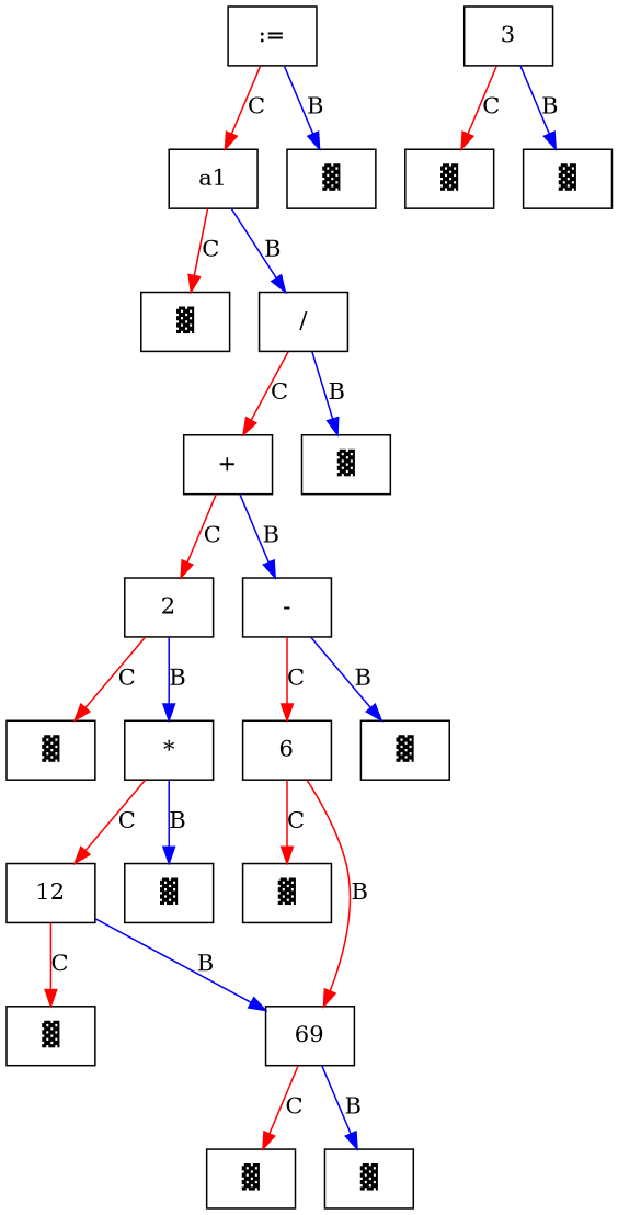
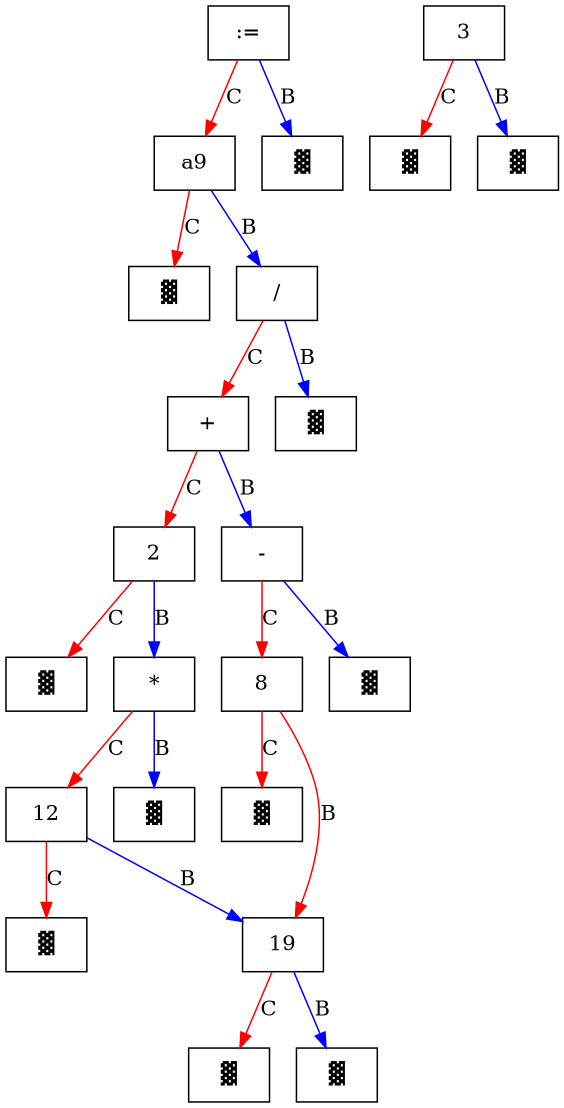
  digraph {
    node [shape=box]
    edge [color=red]
    n1 [label=":="]
-   n2 [label=a1]
+   n2 [label=a9]
    n3 [label="▓"]
    n4 [label="▓"]
    n5 [label="/"]
    n6 [label="+"]
    n7 [label="▓"]
    n8 [label=2]
    n9 [label="-"]
    n10 [label="▓"]
    n11 [label="*"]
-   n12 [label=6]
+   n12 [label=8]
    n13 [label="▓"]
    n14 [label=12]
    n15 [label="▓"]
    n16 [label="▓"]
-   n17 [label=69]
+   n17 [label=19]
    n18 [label="▓"]
    n19 [label="▓"]
    n20 [label="▓"]
    n21 [label=3]
    n22 [label="▓"]
    n23 [label="▓"]
    n1 -> n2 [label=C]
    n1 -> n3 [color=blue label=B]
    n2 -> n4 [label=C]
    n2 -> n5 [color=blue label=B]
    n5 -> n6 [label=C]
    n5 -> n7 [color=blue label=B]
    n6 -> n8 [label=C]
    n6 -> n9 [color=blue label=B]
    n8 -> n10 [label=C]
    n8 -> n11 [color=blue label=B]
    n9 -> n12 [label=C]
    n9 -> n13 [color=blue label=B]
    n11 -> n14 [label=C]
    n11 -> n15 [color=blue label=B]
    n12 -> n16 [label=C]
    n12 -> n17 [label=B]
    n14 -> n17 [color=blue label=B]
    n14 -> n18 [label=C]
    n17 -> n19 [label=C]
    n17 -> n20 [color=blue label=B]
    n21 -> n22 [label=C]
    n21 -> n23 [color=blue label=B]
  }
